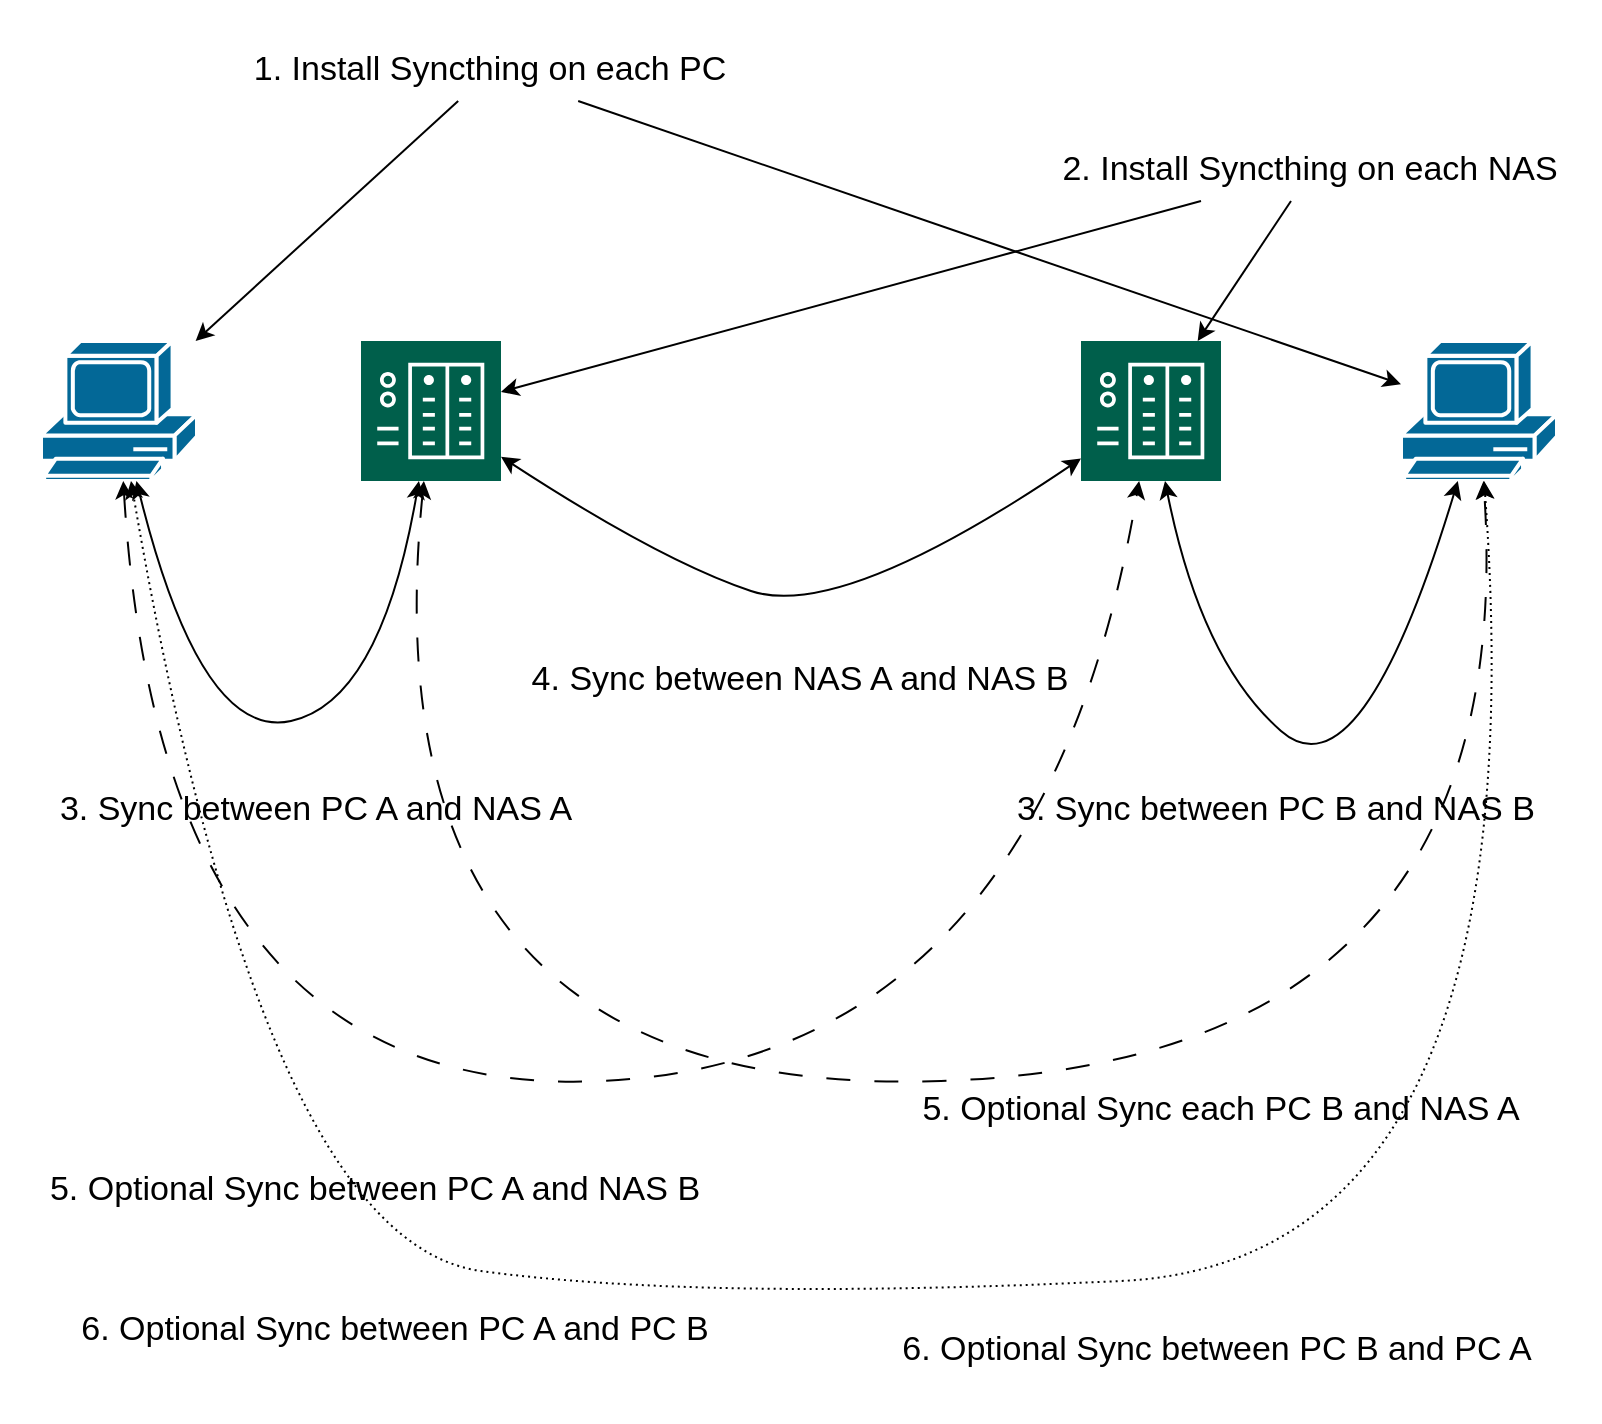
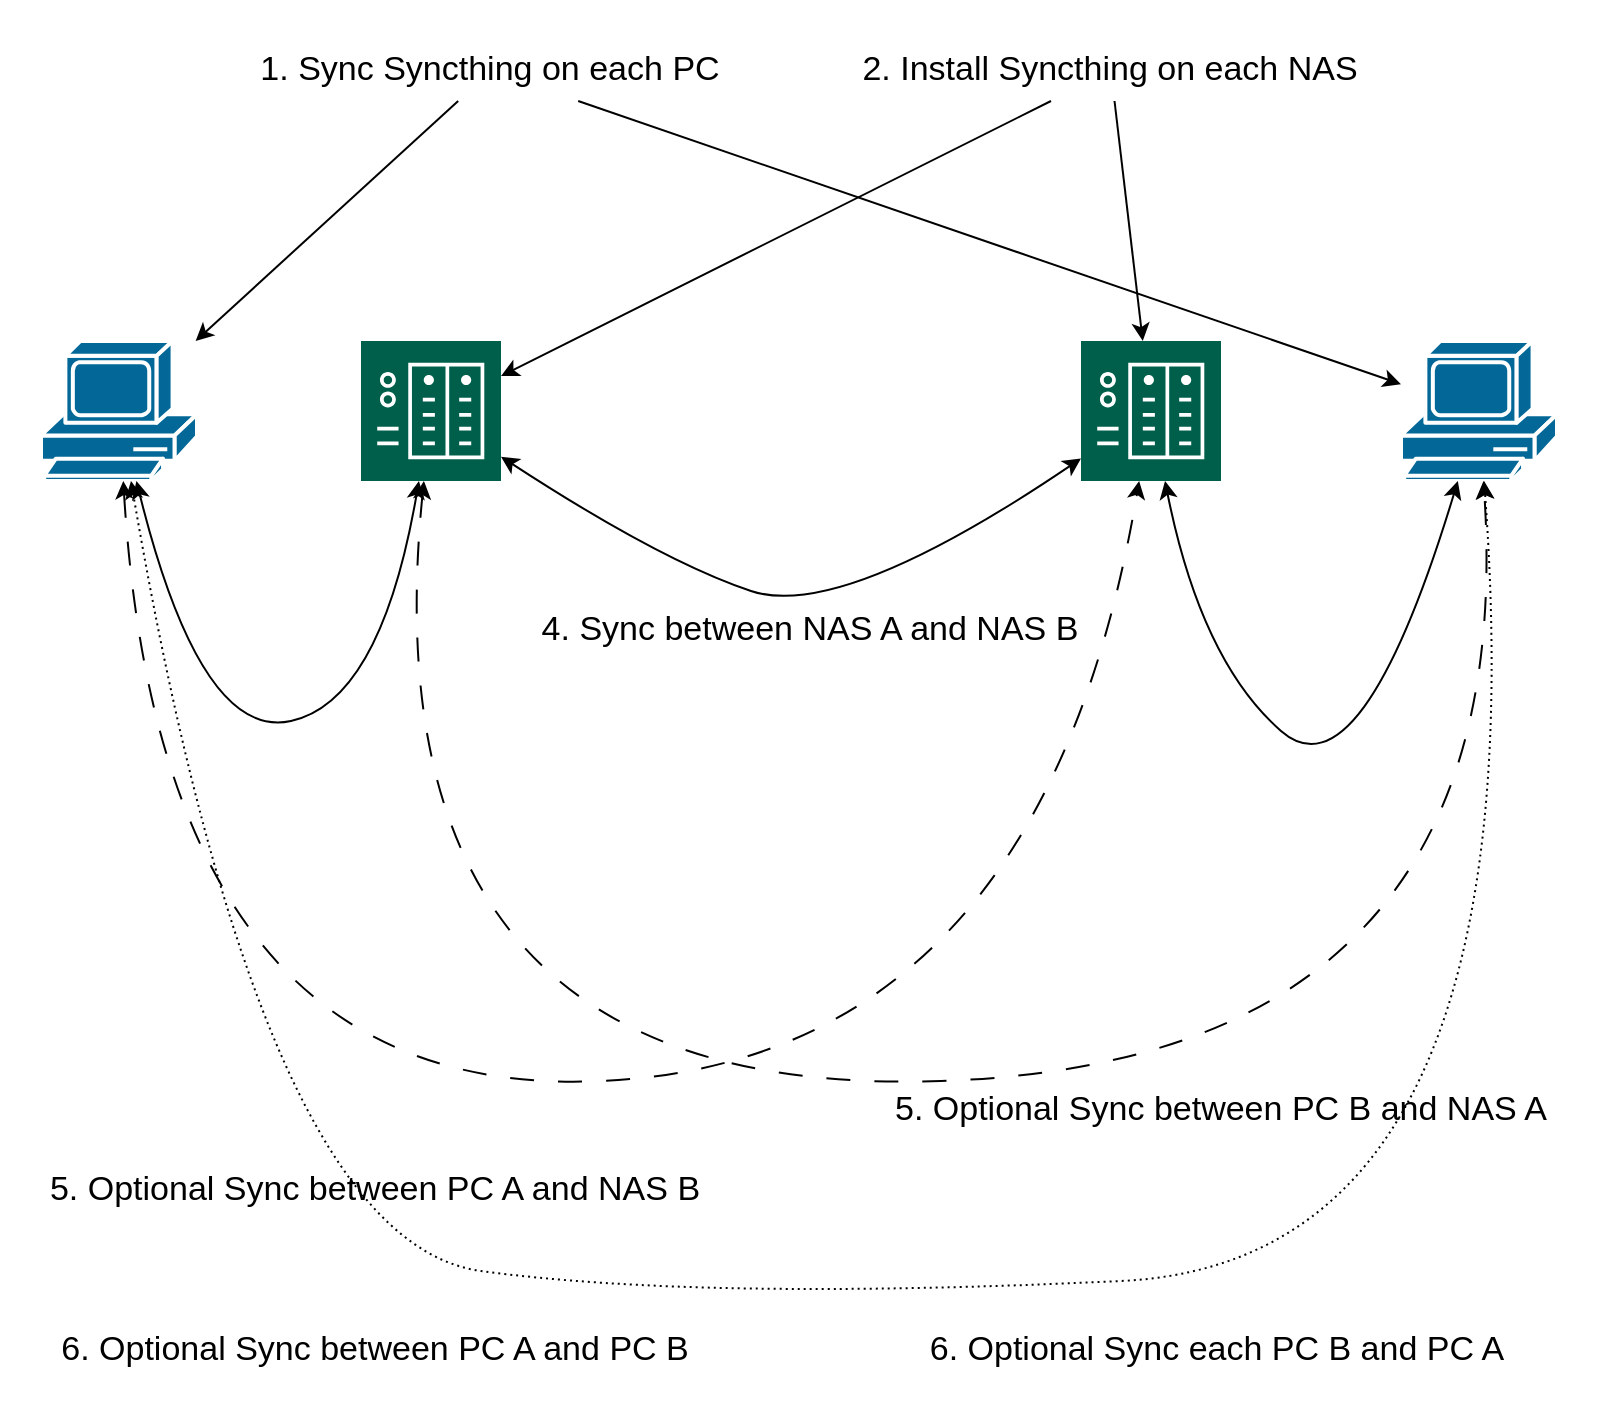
  <mxCell id="0" />
  <mxCell id="1" parent="0" />
  <mxCell id="2" value="" style="shape=mxgraph.cisco.computers_and_peripherals.pc;html=1;pointerEvents=1;dashed=0;fillColor=#036897;strokeColor=#ffffff;strokeWidth=2;verticalLabelPosition=bottom;verticalAlign=top;align=center;outlineConnect=0;fontSize=17;" parent="1" vertex="1"><mxGeometry x="20" y="170" width="78" height="70" as="geometry" /></mxCell>
  <mxCell id="3" value="" style="sketch=0;pointerEvents=1;shadow=0;dashed=0;html=1;strokeColor=none;fillColor=#005F4B;labelPosition=center;verticalLabelPosition=bottom;verticalAlign=top;align=center;outlineConnect=0;shape=mxgraph.veeam2.nas;fontSize=17;" parent="1" vertex="1"><mxGeometry x="180" y="170" width="70" height="70" as="geometry" /></mxCell>
  <mxCell id="4" value="" style="shape=mxgraph.cisco.computers_and_peripherals.pc;html=1;pointerEvents=1;dashed=0;fillColor=#036897;strokeColor=#ffffff;strokeWidth=2;verticalLabelPosition=bottom;verticalAlign=top;align=center;outlineConnect=0;fontSize=17;" parent="1" vertex="1"><mxGeometry x="700" y="170" width="78" height="70" as="geometry" /></mxCell>
  <mxCell id="5" value="" style="sketch=0;pointerEvents=1;shadow=0;dashed=0;html=1;strokeColor=none;fillColor=#005F4B;labelPosition=center;verticalLabelPosition=bottom;verticalAlign=top;align=center;outlineConnect=0;shape=mxgraph.veeam2.nas;fontSize=17;" parent="1" vertex="1"><mxGeometry x="540" y="170" width="70" height="70" as="geometry" /></mxCell>
- <mxCell id="6" value="1. Install Syncthing on each PC" style="text;html=1;strokeColor=none;fillColor=none;align=center;verticalAlign=middle;whiteSpace=wrap;rounded=0;fontSize=17;" parent="1" vertex="1"><mxGeometry x="110" y="20" width="270" height="30" as="geometry" /></mxCell>
- <mxCell id="7" value="2. Install Syncthing on each NAS" style="text;html=1;strokeColor=none;fillColor=none;align=center;verticalAlign=middle;whiteSpace=wrap;rounded=0;fontSize=17;" parent="1" vertex="1"><mxGeometry x="520" y="70" width="270" height="30" as="geometry" /></mxCell>
- <mxCell id="8" value="3. Sync between PC B and NAS B" style="text;html=1;strokeColor=none;fillColor=none;align=center;verticalAlign=middle;whiteSpace=wrap;rounded=0;fontSize=17;" parent="1" vertex="1"><mxGeometry x="500" y="390" width="275.59" height="29.921" as="geometry" /></mxCell>
- <mxCell id="9" value="4. Sync between NAS A and NAS B" style="text;html=1;strokeColor=none;fillColor=none;align=center;verticalAlign=middle;whiteSpace=wrap;rounded=0;fontSize=17;" parent="1" vertex="1"><mxGeometry x="255" y="325" width="290" height="30" as="geometry" /></mxCell>
+ <mxCell id="6" value="1. Sync Syncthing on each PC" style="text;html=1;strokeColor=none;fillColor=none;align=center;verticalAlign=middle;whiteSpace=wrap;rounded=0;fontSize=17;" parent="1" vertex="1"><mxGeometry x="110" y="20" width="270" height="30" as="geometry" /></mxCell>
+ <mxCell id="7" value="2. Install Syncthing on each NAS" style="text;html=1;strokeColor=none;fillColor=none;align=center;verticalAlign=middle;whiteSpace=wrap;rounded=0;fontSize=17;" parent="1" vertex="1"><mxGeometry x="420" y="20" width="270" height="30" as="geometry" /></mxCell>
+ <mxCell id="9" value="4. Sync between NAS A and NAS B" style="text;html=1;strokeColor=none;fillColor=none;align=center;verticalAlign=middle;whiteSpace=wrap;rounded=0;fontSize=17;" parent="1" vertex="1"><mxGeometry x="260" y="300" width="290" height="30" as="geometry" /></mxCell>
  <mxCell id="10" value="" style="endArrow=classic;html=1;fontSize=17;" parent="1" source="6" target="2" edge="1"><mxGeometry width="50" height="50" relative="1" as="geometry"><mxPoint x="320" y="60" as="sourcePoint" /><mxPoint x="370" y="10" as="targetPoint" /></mxGeometry></mxCell>
  <mxCell id="11" value="" style="endArrow=classic;html=1;fontSize=17;" parent="1" source="6" target="4" edge="1"><mxGeometry width="50" height="50" relative="1" as="geometry"><mxPoint x="380" y="350" as="sourcePoint" /><mxPoint x="430" y="300" as="targetPoint" /></mxGeometry></mxCell>
  <mxCell id="12" value="" style="endArrow=classic;html=1;fontSize=17;" parent="1" source="7" target="5" edge="1"><mxGeometry width="50" height="50" relative="1" as="geometry"><mxPoint x="670" y="380" as="sourcePoint" /><mxPoint x="720" y="330" as="targetPoint" /></mxGeometry></mxCell>
  <mxCell id="13" value="" style="endArrow=classic;html=1;fontSize=17;" parent="1" source="7" target="3" edge="1"><mxGeometry width="50" height="50" relative="1" as="geometry"><mxPoint x="620" y="370" as="sourcePoint" /><mxPoint x="670" y="320" as="targetPoint" /></mxGeometry></mxCell>
  <mxCell id="14" value="" style="curved=1;endArrow=classic;html=1;fontSize=17;startArrow=classic;startFill=1;" parent="1" source="2" target="3" edge="1"><mxGeometry width="50" height="50" relative="1" as="geometry"><mxPoint x="140" y="360" as="sourcePoint" /><mxPoint x="190" y="310" as="targetPoint" /><Array as="points"><mxPoint x="100" y="370" /><mxPoint x="190" y="350" /></Array></mxGeometry></mxCell>
  <mxCell id="15" value="" style="curved=1;endArrow=classic;html=1;fontSize=17;startArrow=classic;startFill=1;" parent="1" source="4" target="5" edge="1"><mxGeometry width="50" height="50" relative="1" as="geometry"><mxPoint x="600" y="380" as="sourcePoint" /><mxPoint x="650" y="330" as="targetPoint" /><Array as="points"><mxPoint x="680" y="400" /><mxPoint x="600" y="330" /></Array></mxGeometry></mxCell>
- <mxCell id="16" value="3. Sync between PC A and NAS A" style="text;html=1;strokeColor=none;fillColor=none;align=center;verticalAlign=middle;whiteSpace=wrap;rounded=0;fontSize=17;" parent="1" vertex="1"><mxGeometry x="20" y="390" width="275.59" height="29.921" as="geometry" /></mxCell>
  <mxCell id="17" value="" style="curved=1;endArrow=classic;html=1;fontSize=17;startArrow=classic;startFill=1;" parent="1" source="3" target="5" edge="1"><mxGeometry width="50" height="50" relative="1" as="geometry"><mxPoint x="380" y="450" as="sourcePoint" /><mxPoint x="430" y="400" as="targetPoint" /><Array as="points"><mxPoint x="330" y="280" /><mxPoint x="420" y="310" /></Array></mxGeometry></mxCell>
  <mxCell id="18" value="5. Optional Sync between PC A and NAS B" style="text;html=1;strokeColor=none;fillColor=none;align=center;verticalAlign=middle;whiteSpace=wrap;rounded=0;fontSize=17;" vertex="1" parent="1"><mxGeometry x="20" y="580" width="334.645" height="29.921" as="geometry" /></mxCell>
- <mxCell id="19" value="6. Optional Sync between PC A and PC B" style="text;html=1;strokeColor=none;fillColor=none;align=center;verticalAlign=middle;whiteSpace=wrap;rounded=0;fontSize=17;" vertex="1" parent="1"><mxGeometry x="30" y="650" width="334.645" height="29.921" as="geometry" /></mxCell>
+ <mxCell id="19" value="6. Optional Sync between PC A and PC B" style="text;html=1;strokeColor=none;fillColor=none;align=center;verticalAlign=middle;whiteSpace=wrap;rounded=0;fontSize=17;" vertex="1" parent="1"><mxGeometry x="20" y="660" width="334.645" height="29.921" as="geometry" /></mxCell>
  <mxCell id="20" value="" style="curved=1;endArrow=classic;html=1;startArrow=classic;startFill=1;dashed=1;dashPattern=12 12;" edge="1" parent="1" source="2" target="5"><mxGeometry width="50" height="50" relative="1" as="geometry"><mxPoint x="480" y="560" as="sourcePoint" /><mxPoint x="530" y="510" as="targetPoint" /><Array as="points"><mxPoint x="80" y="550" /><mxPoint x="520" y="530" /></Array></mxGeometry></mxCell>
- <mxCell id="21" value="5. Optional Sync each PC B and NAS A" style="text;html=1;strokeColor=none;fillColor=none;align=center;verticalAlign=middle;whiteSpace=wrap;rounded=0;fontSize=17;" vertex="1" parent="1"><mxGeometry x="443.36" y="540" width="334.645" height="29.921" as="geometry" /></mxCell>
+ <mxCell id="21" value="5. Optional Sync between PC B and NAS A" style="text;html=1;strokeColor=none;fillColor=none;align=center;verticalAlign=middle;whiteSpace=wrap;rounded=0;fontSize=17;" vertex="1" parent="1"><mxGeometry x="443.36" y="540" width="334.645" height="29.921" as="geometry" /></mxCell>
  <mxCell id="22" value="" style="curved=1;endArrow=classic;html=1;startArrow=classic;startFill=1;dashed=1;dashPattern=12 12;" edge="1" parent="1" source="3" target="4"><mxGeometry width="50" height="50" relative="1" as="geometry"><mxPoint x="80.597" y="250" as="sourcePoint" /><mxPoint x="574.098" y="250" as="targetPoint" /><Array as="points"><mxPoint x="180" y="550" /><mxPoint x="760" y="530" /></Array></mxGeometry></mxCell>
  <mxCell id="23" value="" style="curved=1;endArrow=classic;html=1;startArrow=classic;startFill=1;dashed=1;dashPattern=1 2;" edge="1" parent="1" source="2" target="4"><mxGeometry width="50" height="50" relative="1" as="geometry"><mxPoint x="221.449" y="340" as="sourcePoint" /><mxPoint x="751.262" y="340" as="targetPoint" /><Array as="points"><mxPoint x="130" y="620" /><mxPoint x="350" y="650" /><mxPoint x="770" y="630" /></Array></mxGeometry></mxCell>
- <mxCell id="24" value="6. Optional Sync between PC B and PC A" style="text;html=1;strokeColor=none;fillColor=none;align=center;verticalAlign=middle;whiteSpace=wrap;rounded=0;fontSize=17;" vertex="1" parent="1"><mxGeometry x="440.94" y="660" width="334.645" height="29.921" as="geometry" /></mxCell>
+ <mxCell id="24" value="6. Optional Sync each PC B and PC A" style="text;html=1;strokeColor=none;fillColor=none;align=center;verticalAlign=middle;whiteSpace=wrap;rounded=0;fontSize=17;" vertex="1" parent="1"><mxGeometry x="440.94" y="660" width="334.645" height="29.921" as="geometry" /></mxCell>
